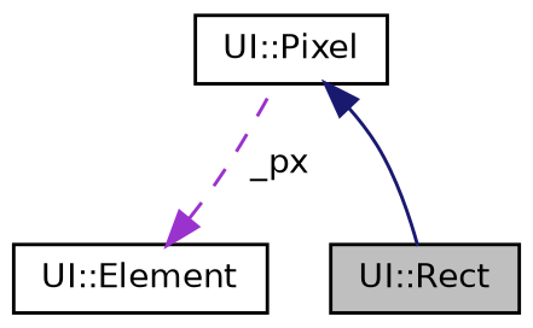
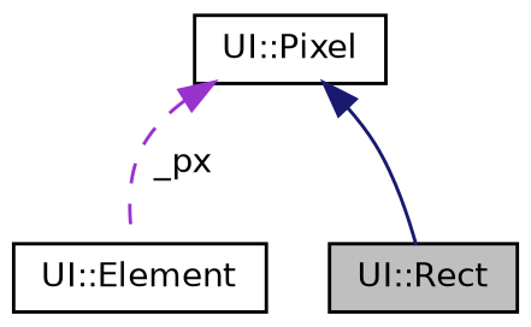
  digraph {
    node [color=black fillcolor=white fontname=Helvetica fontsize=10 shape=record style=filled]
    edge [dir=back fontname=Helvetica fontsize=10 labelfontname=Helvetica labelfontsize=10]
    n1 [fillcolor=grey75 fontcolor=black height=0.2 label="UI::Rect" width=0.4]
    n2 [height=0.2 label="UI::Element" width=0.4]
    n3 [height=0.2 label="UI::Pixel" width=0.4]
    n3 -> n1 [color=midnightblue style=solid]
-   n2 -> n3 [color=darkorchid3 label=" _px" style=dashed]
+   n3 -> n2 [color=darkorchid3 label=" _px" style=dashed]
  }
